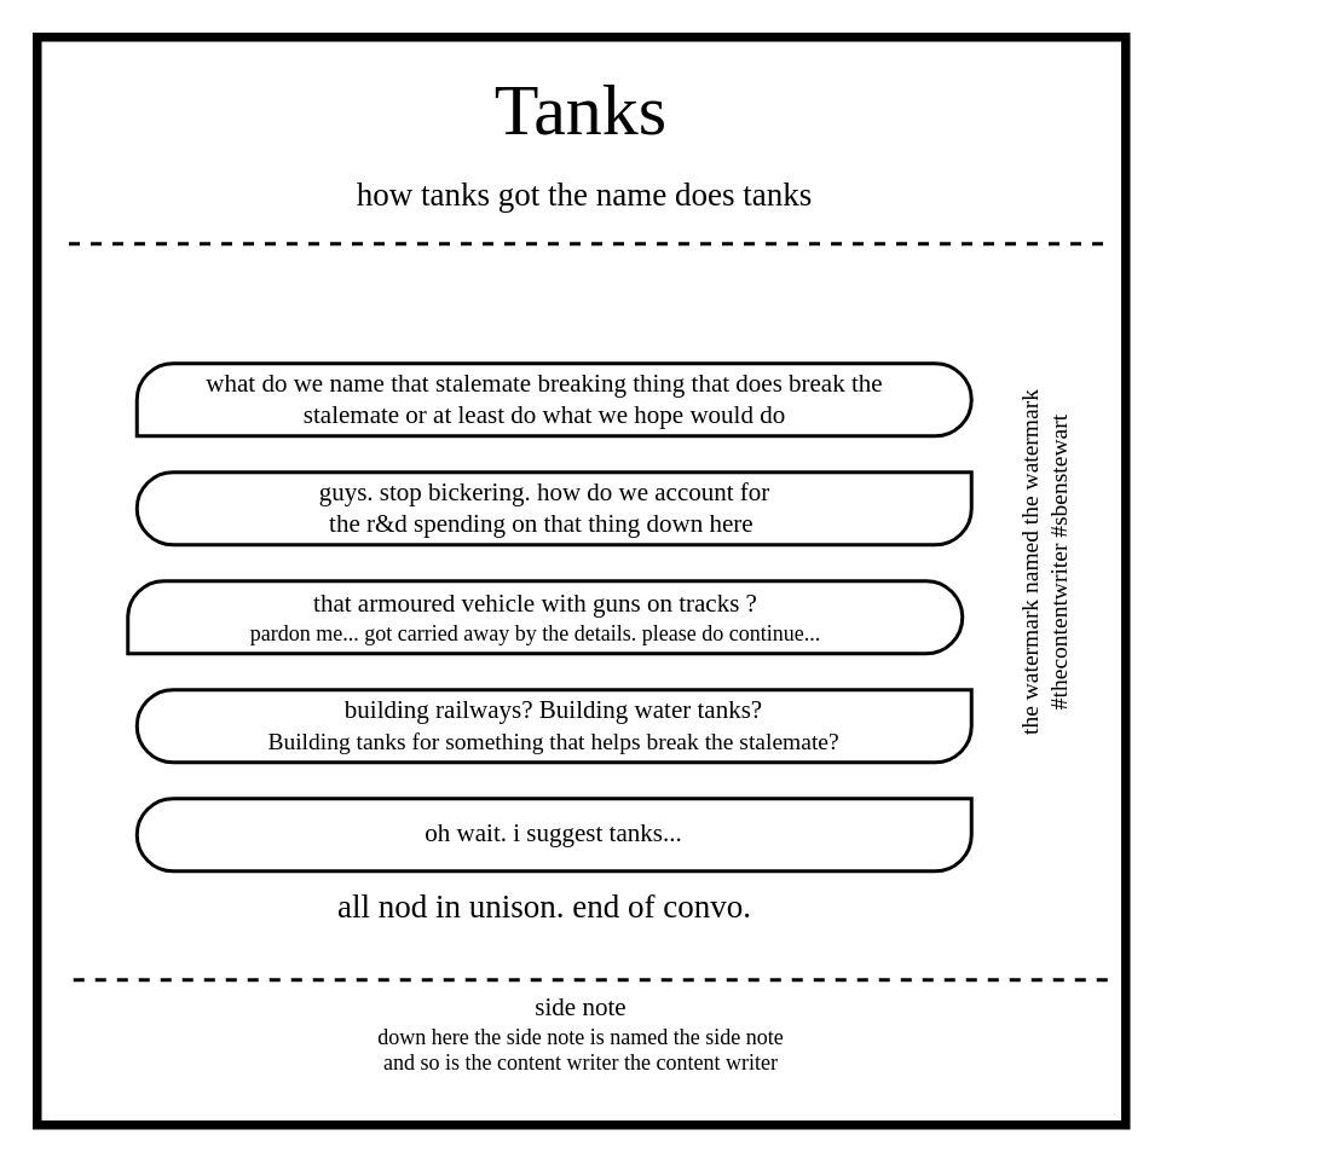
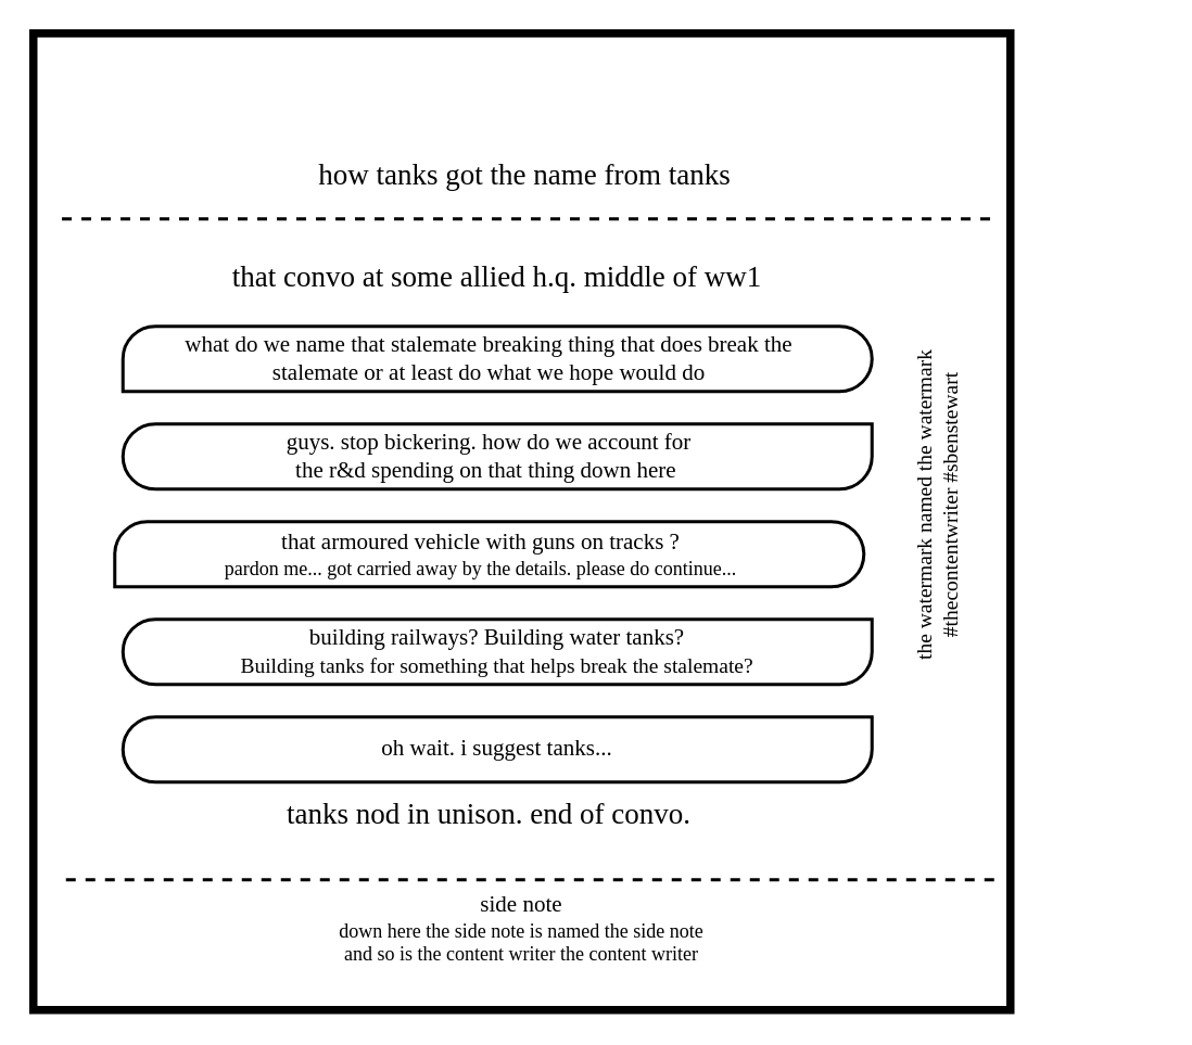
  <mxCell id="0" />
  <mxCell id="1" parent="0" />
  <mxCell id="2" value="" style="whiteSpace=wrap;html=1;aspect=fixed;strokeWidth=5;fillColor=none;fontFamily=xkcd;" parent="1" vertex="1"><mxGeometry x="20" y="20" width="600" height="600" as="geometry" /></mxCell>
- <mxCell id="3" value="&lt;font&gt;&lt;span style=&quot;font-size: 40px&quot;&gt;Tanks&lt;/span&gt;&lt;br&gt;&lt;/font&gt;" style="text;html=1;strokeColor=none;fillColor=none;align=center;verticalAlign=middle;whiteSpace=wrap;rounded=0;fontFamily=xkcd;" parent="1" vertex="1"><mxGeometry x="35" y="50" width="570" height="20" as="geometry" /></mxCell>
- <mxCell id="4" value="&lt;font&gt;&lt;span style=&quot;font-size: 18px&quot;&gt;how tanks got the name does tanks&lt;/span&gt;&lt;br&gt;&lt;/font&gt;" style="text;html=1;strokeColor=none;fillColor=none;align=center;verticalAlign=middle;whiteSpace=wrap;rounded=0;fontFamily=xkcd;" parent="1" vertex="1"><mxGeometry x="81.5" y="97" width="480" height="20" as="geometry" /></mxCell>
+ <mxCell id="4" value="&lt;font&gt;&lt;span style=&quot;font-size: 18px&quot;&gt;how tanks got the name from tanks&lt;/span&gt;&lt;br&gt;&lt;/font&gt;" style="text;html=1;strokeColor=none;fillColor=none;align=center;verticalAlign=middle;whiteSpace=wrap;rounded=0;fontFamily=xkcd;" parent="1" vertex="1"><mxGeometry x="81.5" y="97" width="480" height="20" as="geometry" /></mxCell>
  <mxCell id="5" value="" style="endArrow=none;dashed=1;html=1;strokeWidth=2;" parent="1" edge="1"><mxGeometry width="50" height="50" relative="1" as="geometry"><mxPoint x="607.5" y="134" as="sourcePoint" /><mxPoint x="32.5" y="134" as="targetPoint" /></mxGeometry></mxCell>
  <mxCell id="6" value="" style="endArrow=none;dashed=1;html=1;strokeWidth=2;" parent="1" edge="1"><mxGeometry width="50" height="50" relative="1" as="geometry"><mxPoint x="610" y="540" as="sourcePoint" /><mxPoint x="35" y="540" as="targetPoint" /></mxGeometry></mxCell>
  <mxCell id="7" value="&lt;font&gt;&lt;span style=&quot;font-size: 14px&quot;&gt;side note&lt;/span&gt;&lt;br&gt;down here the side note is named the side note&lt;br&gt;and so is the content writer the content writer&lt;br&gt;&lt;/font&gt;" style="text;html=1;strokeColor=none;fillColor=none;align=center;verticalAlign=middle;whiteSpace=wrap;rounded=0;fontFamily=xkcd;" parent="1" vertex="1"><mxGeometry x="20" y="530" width="600" height="80" as="geometry" /></mxCell>
  <mxCell id="8" style="edgeStyle=orthogonalEdgeStyle;rounded=0;orthogonalLoop=1;jettySize=auto;html=1;exitX=0.5;exitY=1;exitDx=0;exitDy=0;strokeWidth=2;" parent="1" edge="1"><mxGeometry relative="1" as="geometry"><mxPoint x="471" y="381" as="sourcePoint" /><mxPoint x="471" y="381" as="targetPoint" /></mxGeometry></mxCell>
  <mxCell id="9" value="&lt;font style=&quot;font-size: 13px&quot;&gt;&lt;font style=&quot;font-size: 13px&quot;&gt;the watermark named the watermark&lt;br&gt;&lt;/font&gt;#thecontentwriter #sbenstewart&lt;br&gt;&lt;/font&gt;" style="text;html=1;strokeColor=none;fillColor=none;align=center;verticalAlign=middle;whiteSpace=wrap;rounded=0;rotation=-90;fontFamily=xkcd;" parent="1" vertex="1"><mxGeometry x="440" y="300" width="270" height="20" as="geometry" /></mxCell>
+ <mxCell id="10" value="&lt;font style=&quot;font-size: 18px&quot;&gt;that convo at some allied h.q. middle of ww1&lt;/font&gt;" style="text;html=1;strokeColor=none;fillColor=none;align=center;verticalAlign=middle;whiteSpace=wrap;rounded=0;fontFamily=xkcd;" parent="1" vertex="1"><mxGeometry x="80" y="160" width="450" height="20" as="geometry" /></mxCell>
  <mxCell id="11" value="" style="verticalLabelPosition=bottom;verticalAlign=top;html=1;shape=mxgraph.basic.three_corner_round_rect;dx=12;fillColor=none;strokeWidth=2;" parent="1" vertex="1"><mxGeometry x="75" y="200" width="460" height="40" as="geometry" /></mxCell>
  <mxCell id="12" value="&lt;font style=&quot;font-size: 14px&quot;&gt;what do we name that stalemate breaking thing that does break the stalemate or at least do what we hope would do&lt;/font&gt;" style="text;html=1;strokeColor=none;fillColor=none;align=center;verticalAlign=middle;whiteSpace=wrap;rounded=0;fontFamily=xkcd;" parent="1" vertex="1"><mxGeometry x="85" y="210" width="430" height="20" as="geometry" /></mxCell>
  <mxCell id="13" value="" style="verticalLabelPosition=bottom;verticalAlign=top;html=1;shape=mxgraph.basic.three_corner_round_rect;dx=12;fillColor=none;strokeWidth=2;rotation=-180;" parent="1" vertex="1"><mxGeometry x="75" y="260" width="460" height="40" as="geometry" /></mxCell>
  <mxCell id="14" value="&lt;span style=&quot;font-size: 14px&quot;&gt;guys. stop bickering. how do we account for &lt;br&gt;the r&amp;amp;d spending on that thing down here&amp;nbsp;&lt;/span&gt;" style="text;html=1;strokeColor=none;fillColor=none;align=center;verticalAlign=middle;whiteSpace=wrap;rounded=0;fontFamily=xkcd;" parent="1" vertex="1"><mxGeometry x="85" y="270" width="430" height="20" as="geometry" /></mxCell>
  <mxCell id="15" value="" style="verticalLabelPosition=bottom;verticalAlign=top;html=1;shape=mxgraph.basic.three_corner_round_rect;dx=12;fillColor=none;strokeWidth=2;rotation=-180;" parent="1" vertex="1"><mxGeometry x="75" y="380" width="460" height="40" as="geometry" /></mxCell>
  <mxCell id="16" value="&lt;span style=&quot;font-size: 14px&quot;&gt;building railways? Building water tanks?&lt;/span&gt;&lt;br&gt;&lt;font style=&quot;font-size: 13px&quot;&gt;Building tanks for something that helps break the stalemate?&lt;/font&gt;" style="text;html=1;strokeColor=none;fillColor=none;align=center;verticalAlign=middle;whiteSpace=wrap;rounded=0;fontFamily=xkcd;" parent="1" vertex="1"><mxGeometry x="75" y="390" width="460" height="20" as="geometry" /></mxCell>
  <mxCell id="17" value="" style="verticalLabelPosition=bottom;verticalAlign=top;html=1;shape=mxgraph.basic.three_corner_round_rect;dx=12;fillColor=none;strokeWidth=2;rotation=-180;" parent="1" vertex="1"><mxGeometry x="75" y="440" width="460" height="40" as="geometry" /></mxCell>
  <mxCell id="18" value="&lt;span style=&quot;font-size: 14px&quot;&gt;oh wait. i suggest tanks...&lt;/span&gt;" style="text;html=1;strokeColor=none;fillColor=none;align=center;verticalAlign=middle;whiteSpace=wrap;rounded=0;fontFamily=xkcd;" parent="1" vertex="1"><mxGeometry x="75" y="450" width="460" height="20" as="geometry" /></mxCell>
- <mxCell id="19" value="&lt;font style=&quot;font-size: 18px&quot;&gt;all nod in unison. end of convo.&lt;/font&gt;" style="text;html=1;strokeColor=none;fillColor=none;align=center;verticalAlign=middle;whiteSpace=wrap;rounded=0;fontFamily=xkcd;" parent="1" vertex="1"><mxGeometry x="75" y="490" width="450" height="20" as="geometry" /></mxCell>
+ <mxCell id="19" value="&lt;font style=&quot;font-size: 18px&quot;&gt;tanks nod in unison. end of convo.&lt;/font&gt;" style="text;html=1;strokeColor=none;fillColor=none;align=center;verticalAlign=middle;whiteSpace=wrap;rounded=0;fontFamily=xkcd;" parent="1" vertex="1"><mxGeometry x="75" y="490" width="450" height="20" as="geometry" /></mxCell>
  <mxCell id="20" value="" style="verticalLabelPosition=bottom;verticalAlign=top;html=1;shape=mxgraph.basic.three_corner_round_rect;dx=12;fillColor=none;strokeWidth=2;" parent="1" vertex="1"><mxGeometry x="70" y="320" width="460" height="40" as="geometry" /></mxCell>
  <mxCell id="21" value="&lt;font&gt;&lt;span style=&quot;font-size: 14px&quot;&gt;that armoured vehicle with guns on tracks ?&lt;/span&gt;&lt;br&gt;&lt;font style=&quot;font-size: 12px&quot;&gt;pardon me... got carried away by the details. please do continue...&lt;/font&gt;&lt;br&gt;&lt;/font&gt;" style="text;html=1;strokeColor=none;fillColor=none;align=center;verticalAlign=middle;whiteSpace=wrap;rounded=0;fontFamily=xkcd;" parent="1" vertex="1"><mxGeometry x="80" y="330" width="430" height="20" as="geometry" /></mxCell>
